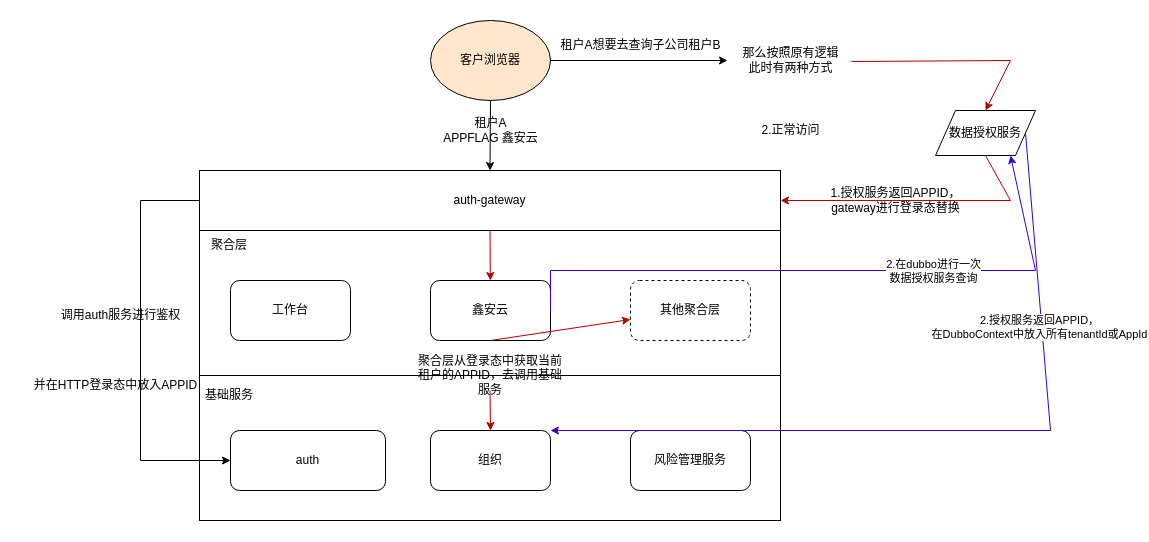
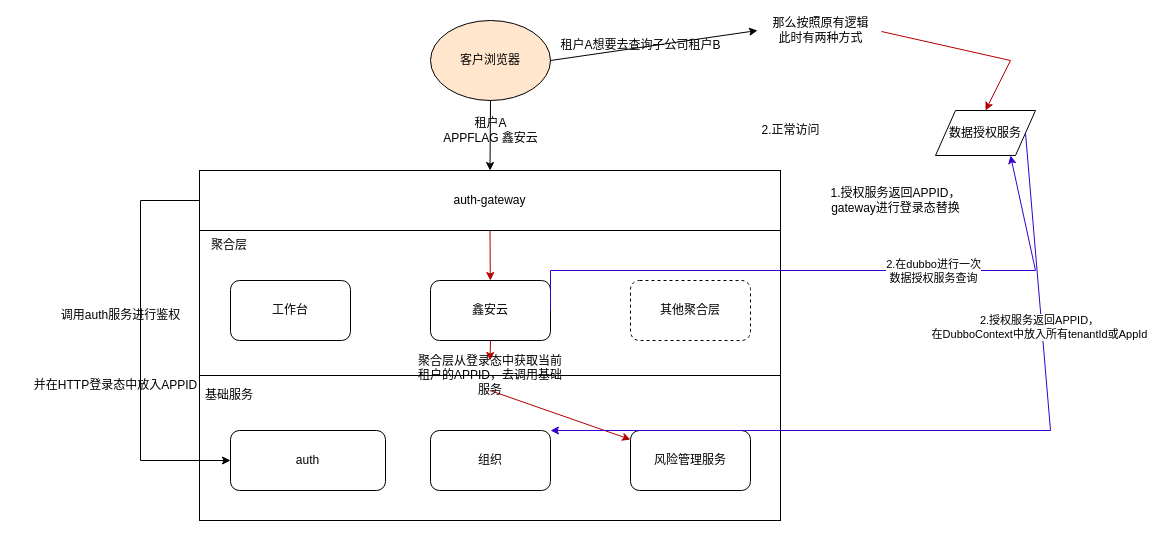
  <mxCell id="0" />
  <mxCell id="1" parent="0" />
  <mxCell id="2" value="" style="rounded=0;whiteSpace=wrap;html=1;" parent="1" vertex="1"><mxGeometry x="199" y="230" width="581" height="290" as="geometry" /></mxCell>
  <mxCell id="3" value="" style="endArrow=none;html=1;rounded=0;exitX=0;exitY=0.5;exitDx=0;exitDy=0;entryX=1;entryY=0.5;entryDx=0;entryDy=0;" parent="1" source="23" target="2" edge="1"><mxGeometry width="50" height="50" relative="1" as="geometry"><mxPoint x="510" y="410" as="sourcePoint" /><mxPoint x="560" y="360" as="targetPoint" /></mxGeometry></mxCell>
  <mxCell id="4" value="聚合层" style="text;html=1;align=center;verticalAlign=middle;whiteSpace=wrap;rounded=0;" parent="1" vertex="1"><mxGeometry x="199" y="230" width="60" height="30" as="geometry" /></mxCell>
  <mxCell id="5" value="基础服务" style="text;html=1;align=center;verticalAlign=middle;whiteSpace=wrap;rounded=0;" parent="1" vertex="1"><mxGeometry x="199" y="380" width="60" height="30" as="geometry" /></mxCell>
  <mxCell id="6" value="工作台" style="rounded=1;whiteSpace=wrap;html=1;" parent="1" vertex="1"><mxGeometry x="230" y="280" width="120" height="60" as="geometry" /></mxCell>
  <mxCell id="7" value="鑫安云" style="rounded=1;whiteSpace=wrap;html=1;" parent="1" vertex="1"><mxGeometry x="430" y="280" width="120" height="60" as="geometry" /></mxCell>
  <mxCell id="8" value="其他聚合层" style="rounded=1;whiteSpace=wrap;html=1;dashed=1;" parent="1" vertex="1"><mxGeometry x="630" y="280" width="120" height="60" as="geometry" /></mxCell>
  <mxCell id="9" value="auth" style="rounded=1;whiteSpace=wrap;html=1;" parent="1" vertex="1"><mxGeometry x="230" y="430" width="155" height="60" as="geometry" /></mxCell>
  <mxCell id="10" value="组织" style="rounded=1;whiteSpace=wrap;html=1;" parent="1" vertex="1"><mxGeometry x="430" y="430" width="120" height="60" as="geometry" /></mxCell>
  <mxCell id="11" value="风险管理服务" style="rounded=1;whiteSpace=wrap;html=1;" parent="1" vertex="1"><mxGeometry x="630" y="430" width="120" height="60" as="geometry" /></mxCell>
  <mxCell id="12" value="" style="endArrow=classic;html=1;rounded=0;exitX=0.5;exitY=1;exitDx=0;exitDy=0;entryX=0.5;entryY=0;entryDx=0;entryDy=0;" parent="1" source="16" target="15" edge="1"><mxGeometry width="50" height="50" relative="1" as="geometry"><mxPoint x="486" y="116" as="sourcePoint" /><mxPoint x="340" y="110" as="targetPoint" /></mxGeometry></mxCell>
  <mxCell id="13" value="租户A&lt;div&gt;APPFLAG 鑫安云&lt;/div&gt;" style="text;html=1;align=center;verticalAlign=middle;resizable=0;points=[];autosize=1;strokeColor=none;fillColor=none;" parent="1" vertex="1"><mxGeometry x="430" y="110" width="120" height="40" as="geometry" /></mxCell>
  <mxCell id="14" value="" style="endArrow=classic;html=1;rounded=0;exitX=0.5;exitY=1;exitDx=0;exitDy=0;fillColor=#e51400;strokeColor=#B20000;" parent="1" source="15" target="7" edge="1"><mxGeometry width="50" height="50" relative="1" as="geometry"><mxPoint x="510" y="410" as="sourcePoint" /><mxPoint x="560" y="360" as="targetPoint" /></mxGeometry></mxCell>
  <mxCell id="15" value="auth-gateway" style="rounded=0;whiteSpace=wrap;html=1;" parent="1" vertex="1"><mxGeometry x="199" y="170" width="581" height="60" as="geometry" /></mxCell>
  <mxCell id="16" value="客户浏览器" style="ellipse;whiteSpace=wrap;html=1;fillColor=#ffe6cc;" parent="1" vertex="1"><mxGeometry x="430" y="20" width="120" height="80" as="geometry" /></mxCell>
  <mxCell id="17" value="" style="endArrow=classic;html=1;rounded=0;exitX=0;exitY=0.5;exitDx=0;exitDy=0;entryX=0;entryY=0.5;entryDx=0;entryDy=0;" parent="1" source="15" target="9" edge="1"><mxGeometry width="50" height="50" relative="1" as="geometry"><mxPoint x="200" y="200" as="sourcePoint" /><mxPoint x="60" y="420" as="targetPoint" /><Array as="points"><mxPoint x="140" y="200" /><mxPoint x="140" y="460" /></Array></mxGeometry></mxCell>
  <mxCell id="18" value="调用auth服务进行鉴权" style="text;html=1;align=center;verticalAlign=middle;resizable=0;points=[];autosize=1;strokeColor=none;fillColor=none;" parent="1" vertex="1"><mxGeometry x="50" y="300" width="140" height="30" as="geometry" /></mxCell>
  <mxCell id="19" value="并在HTTP登录态中放入APPID" style="text;html=1;align=center;verticalAlign=middle;resizable=0;points=[];autosize=1;strokeColor=none;fillColor=none;" parent="1" vertex="1"><mxGeometry x="20" y="370" width="190" height="30" as="geometry" /></mxCell>
- <mxCell id="20" value="" style="endArrow=classic;html=1;rounded=0;exitX=0.5;exitY=1;exitDx=0;exitDy=0;entryX=0.5;entryY=0;entryDx=0;entryDy=0;fillColor=#e51400;strokeColor=#B20000;" parent="1" source="23" target="10" edge="1"><mxGeometry width="50" height="50" relative="1" as="geometry"><mxPoint x="400" y="400" as="sourcePoint" /><mxPoint x="450" y="350" as="targetPoint" /></mxGeometry></mxCell>
+ <mxCell id="20" value="" style="endArrow=classic;html=1;rounded=0;exitX=0.5;exitY=1;exitDx=0;exitDy=0;fillColor=#e51400;strokeColor=#B20000;" parent="1" source="23" target="11" edge="1"><mxGeometry width="50" height="50" relative="1" as="geometry"><mxPoint x="400" y="400" as="sourcePoint" /><mxPoint x="450" y="350" as="targetPoint" /></mxGeometry></mxCell>
  <mxCell id="21" value="" style="endArrow=none;html=1;rounded=0;exitX=0;exitY=0.5;exitDx=0;exitDy=0;entryX=1;entryY=0.5;entryDx=0;entryDy=0;" parent="1" source="2" target="23" edge="1"><mxGeometry width="50" height="50" relative="1" as="geometry"><mxPoint x="199" y="375" as="sourcePoint" /><mxPoint x="780" y="375" as="targetPoint" /></mxGeometry></mxCell>
- <mxCell id="22" value="" style="endArrow=classic;html=1;rounded=0;exitX=0.5;exitY=1;exitDx=0;exitDy=0;fillColor=#e51400;strokeColor=#B20000;" parent="1" source="7" target="8" edge="1"><mxGeometry width="50" height="50" relative="1" as="geometry"><mxPoint x="490" y="340" as="sourcePoint" /><mxPoint x="490" y="430" as="targetPoint" /></mxGeometry></mxCell>
+ <mxCell id="22" value="" style="endArrow=classic;html=1;rounded=0;exitX=0.5;exitY=1;exitDx=0;exitDy=0;entryX=0.5;entryY=0;entryDx=0;entryDy=0;fillColor=#e51400;strokeColor=#B20000;" parent="1" source="7" target="23" edge="1"><mxGeometry width="50" height="50" relative="1" as="geometry"><mxPoint x="490" y="340" as="sourcePoint" /><mxPoint x="490" y="430" as="targetPoint" /></mxGeometry></mxCell>
  <mxCell id="23" value="聚合层从登录态中获取当前租户的APPID，去调用基础服务" style="text;html=1;align=center;verticalAlign=middle;whiteSpace=wrap;rounded=0;" parent="1" vertex="1"><mxGeometry x="411.75" y="360" width="155.5" height="30" as="geometry" /></mxCell>
  <mxCell id="24" value="" style="endArrow=classic;html=1;rounded=0;exitX=1;exitY=0.5;exitDx=0;exitDy=0;entryX=-0.025;entryY=0.5;entryDx=0;entryDy=0;entryPerimeter=0;" parent="1" source="16" target="26" edge="1"><mxGeometry width="50" height="50" relative="1" as="geometry"><mxPoint x="560" y="60" as="sourcePoint" /><mxPoint x="740" y="60" as="targetPoint" /></mxGeometry></mxCell>
  <mxCell id="25" value="租户A想要去查询子公司租户B" style="text;html=1;align=center;verticalAlign=middle;resizable=0;points=[];autosize=1;strokeColor=none;fillColor=none;" parent="1" vertex="1"><mxGeometry x="550" y="30" width="180" height="30" as="geometry" /></mxCell>
- <mxCell id="26" value="那么按照原有逻辑&lt;div&gt;此时有两种方式&lt;/div&gt;" style="text;html=1;align=center;verticalAlign=middle;resizable=0;points=[];autosize=1;strokeColor=none;fillColor=none;" parent="1" vertex="1"><mxGeometry x="730" y="40" width="120" height="40" as="geometry" /></mxCell>
+ <mxCell id="26" value="那么按照原有逻辑&lt;div&gt;此时有两种方式&lt;/div&gt;" style="text;html=1;align=center;verticalAlign=middle;resizable=0;points=[];autosize=1;strokeColor=none;fillColor=none;" parent="1" vertex="1"><mxGeometry x="760" y="10" width="120" height="40" as="geometry" /></mxCell>
  <mxCell id="27" value="" style="endArrow=classic;html=1;rounded=0;entryX=0.5;entryY=0;entryDx=0;entryDy=0;exitX=1.008;exitY=0.525;exitDx=0;exitDy=0;exitPerimeter=0;fillColor=#e51400;strokeColor=#B20000;" parent="1" source="26" target="29" edge="1"><mxGeometry width="50" height="50" relative="1" as="geometry"><mxPoint x="620" y="350" as="sourcePoint" /><mxPoint x="670" y="300" as="targetPoint" /><Array as="points"><mxPoint x="1010" y="60" /></Array></mxGeometry></mxCell>
  <mxCell id="28" value="2.正常访问" style="text;html=1;align=center;verticalAlign=middle;resizable=0;points=[];autosize=1;strokeColor=none;fillColor=none;" parent="1" vertex="1"><mxGeometry x="750" y="115" width="80" height="30" as="geometry" /></mxCell>
  <mxCell id="29" value="数据授权服务" style="shape=parallelogram;perimeter=parallelogramPerimeter;whiteSpace=wrap;html=1;fixedSize=1;" parent="1" vertex="1"><mxGeometry x="935" y="110" width="100" height="45" as="geometry" /></mxCell>
- <mxCell id="30" value="" style="endArrow=classic;html=1;rounded=0;exitX=0.5;exitY=1;exitDx=0;exitDy=0;entryX=1;entryY=0.5;entryDx=0;entryDy=0;fillColor=#e51400;strokeColor=#B20000;" parent="1" source="29" target="15" edge="1"><mxGeometry width="50" height="50" relative="1" as="geometry"><mxPoint x="620" y="350" as="sourcePoint" /><mxPoint x="670" y="300" as="targetPoint" /><Array as="points"><mxPoint x="1010" y="200" /></Array></mxGeometry></mxCell>
  <mxCell id="31" value="1.授权服务返回APPID，&lt;div&gt;gateway进行登录态替换&lt;/div&gt;" style="text;html=1;align=center;verticalAlign=middle;resizable=0;points=[];autosize=1;strokeColor=none;fillColor=none;" parent="1" vertex="1"><mxGeometry x="820" y="180" width="150" height="40" as="geometry" /></mxCell>
  <mxCell id="32" value="" style="endArrow=classic;html=1;rounded=0;exitX=1;exitY=0.5;exitDx=0;exitDy=0;entryX=0.75;entryY=1;entryDx=0;entryDy=0;fillColor=#6a00ff;strokeColor=#3700CC;" parent="1" source="7" target="29" edge="1"><mxGeometry width="50" height="50" relative="1" as="geometry"><mxPoint x="620" y="350" as="sourcePoint" /><mxPoint x="1030" y="270" as="targetPoint" /><Array as="points"><mxPoint x="550" y="270" /><mxPoint x="1035" y="270" /></Array></mxGeometry></mxCell>
  <mxCell id="33" value="2.在dubbo进行一次&lt;div&gt;数据授权服务查询&lt;/div&gt;" style="edgeLabel;html=1;align=center;verticalAlign=middle;resizable=0;points=[];" parent="32" vertex="1" connectable="0"><mxGeometry x="-0.356" relative="1" as="geometry"><mxPoint x="215" as="offset" /></mxGeometry></mxCell>
  <mxCell id="34" value="" style="endArrow=classic;html=1;rounded=0;exitX=1;exitY=0.5;exitDx=0;exitDy=0;entryX=1;entryY=0;entryDx=0;entryDy=0;fillColor=#6a00ff;strokeColor=#3700CC;" parent="1" source="29" target="10" edge="1"><mxGeometry width="50" height="50" relative="1" as="geometry"><mxPoint x="620" y="350" as="sourcePoint" /><mxPoint x="670" y="300" as="targetPoint" /><Array as="points"><mxPoint x="1050" y="430" /></Array></mxGeometry></mxCell>
  <mxCell id="35" value="2.授权服务返回APPID，&lt;div&gt;在DubboContext中放入所有tenantId或AppId&lt;/div&gt;" style="edgeLabel;html=1;align=center;verticalAlign=middle;resizable=0;points=[];" parent="34" vertex="1" connectable="0"><mxGeometry x="-0.515" y="-3" relative="1" as="geometry"><mxPoint as="offset" /></mxGeometry></mxCell>
